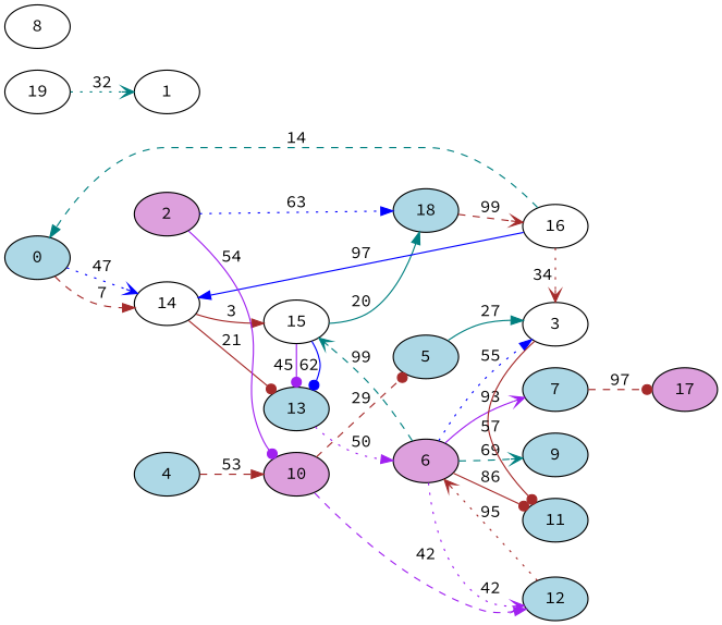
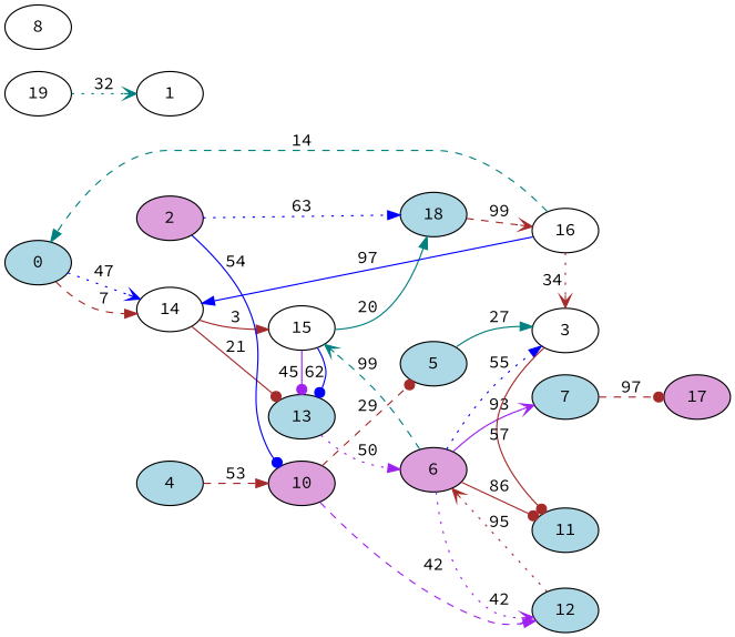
  digraph {
    fontname="Source Code Pro"
    rankdir=LR
    ranksep=equally
    node [fillcolor=lightblue fontname="Source Code Pro" style=filled]
    edge [arrowhead=normal color=brown fontname="Source Code Pro" style=solid]
    0
    14 [fillcolor=white]
    13
    15 [fillcolor=white]
    6 [fillcolor=plum]
    18
-   9
    11
    7
    12
    3 [fillcolor=white]
    16 [fillcolor=white]
    17 [fillcolor=plum]
    1 [fillcolor=white]
    2 [fillcolor=plum]
    10 [fillcolor=plum]
    5
    4
    8 [fillcolor=white]
    19 [fillcolor=white]
    subgraph sub_1 {
      rank=same
      0
    }
    subgraph sub_2 {
      rank=same
      14
    }
    subgraph sub_3 {
      rank=same
      13
      15
    }
    subgraph sub_4 {
      rank=same
      6
      18
    }
    subgraph sub_5 {
      rank=same
-     9
      11
      7
      12
      3
      16
    }
    subgraph sub_6 {
      rank=same
      17
    }
    subgraph sub_7 {
      rank=same
      1
    }
    subgraph sub_8 {
      rank=same
      2
    }
    subgraph sub_9 {
      rank=same
      10
    }
    subgraph sub_10 {
      rank=same
      5
    }
    subgraph sub_11 {
      rank=same
    }
    subgraph sub_12 {
      rank=same
      4
    }
    subgraph sub_13 {
      rank=same
    }
    subgraph sub_14 {
      rank=same
      8
    }
    subgraph sub_15 {
      rank=same
      19
    }
    subgraph sub_16 {
      rank=same
    }
    0 -> 14 [label=7 style=dashed]
    0 -> 14 [arrowhead=vee color=blue label=47 style=dotted]
    14 -> 13 [arrowhead=dot label=21]
    14 -> 15 [label=3]
    13 -> 6 [color=purple label=50 style=dotted]
    15 -> 13 [arrowhead=dot color=purple label=45]
    15 -> 13 [arrowhead=dot color=blue label=62]
    15 -> 18 [color=teal label=20]
    6 -> 15 [arrowhead=vee color=teal label=99 style=dashed]
-   6 -> 9 [arrowhead=vee color=teal label=69 style=dashed]
    6 -> 11 [arrowhead=dot label=86]
    6 -> 7 [arrowhead=vee color=purple label=93]
    6 -> 12 [arrowhead=vee color=purple label=42 style=dotted]
    6 -> 3 [color=blue label=55 style=dotted]
    18 -> 16 [arrowhead=vee label=99 style=dashed]
    7 -> 17 [arrowhead=dot label=97 style=dashed]
    12 -> 6 [arrowhead=vee label=95 style=dotted]
    3 -> 11 [arrowhead=dot label=57]
    16 -> 0 [color=teal label=14 style=dashed]
    16 -> 14 [color=blue label=97]
    16 -> 3 [arrowhead=vee label=34 style=dotted]
    2 -> 18 [color=blue label=63 style=dotted]
-   2 -> 10 [arrowhead=dot color=purple label=54]
+   2 -> 10 [arrowhead=dot color=blue label=54]
    10 -> 12 [color=purple label=42 style=dashed]
    10 -> 5 [arrowhead=dot label=29 style=dashed]
    5 -> 3 [color=teal label=27]
    4 -> 10 [label=53 style=dashed]
    19 -> 1 [arrowhead=vee color=teal label=32 style=dotted]
  }
